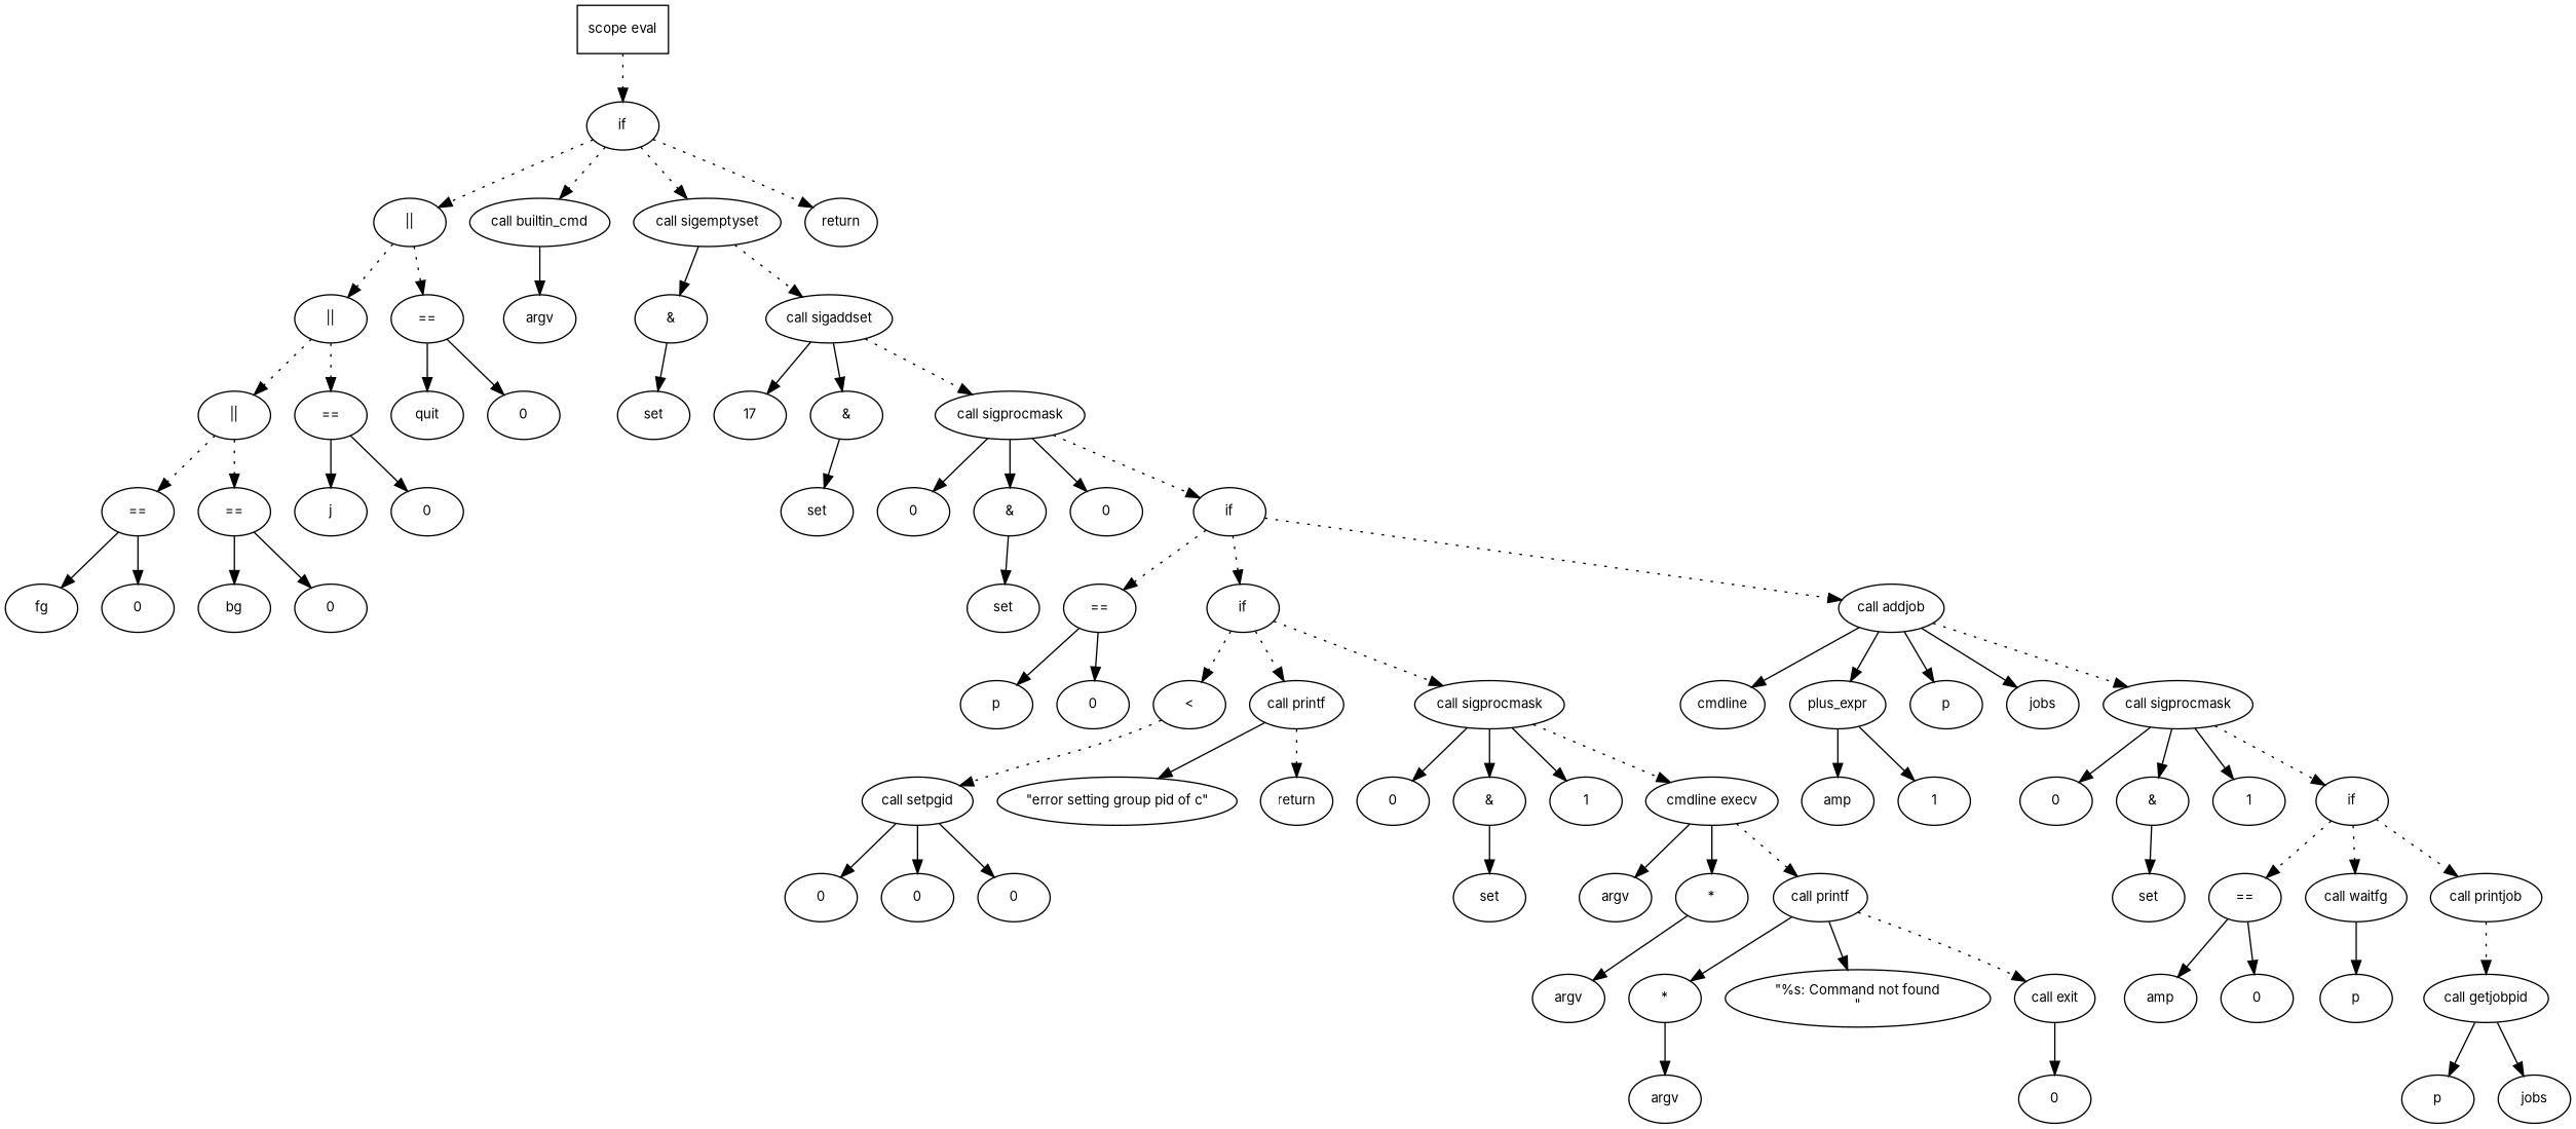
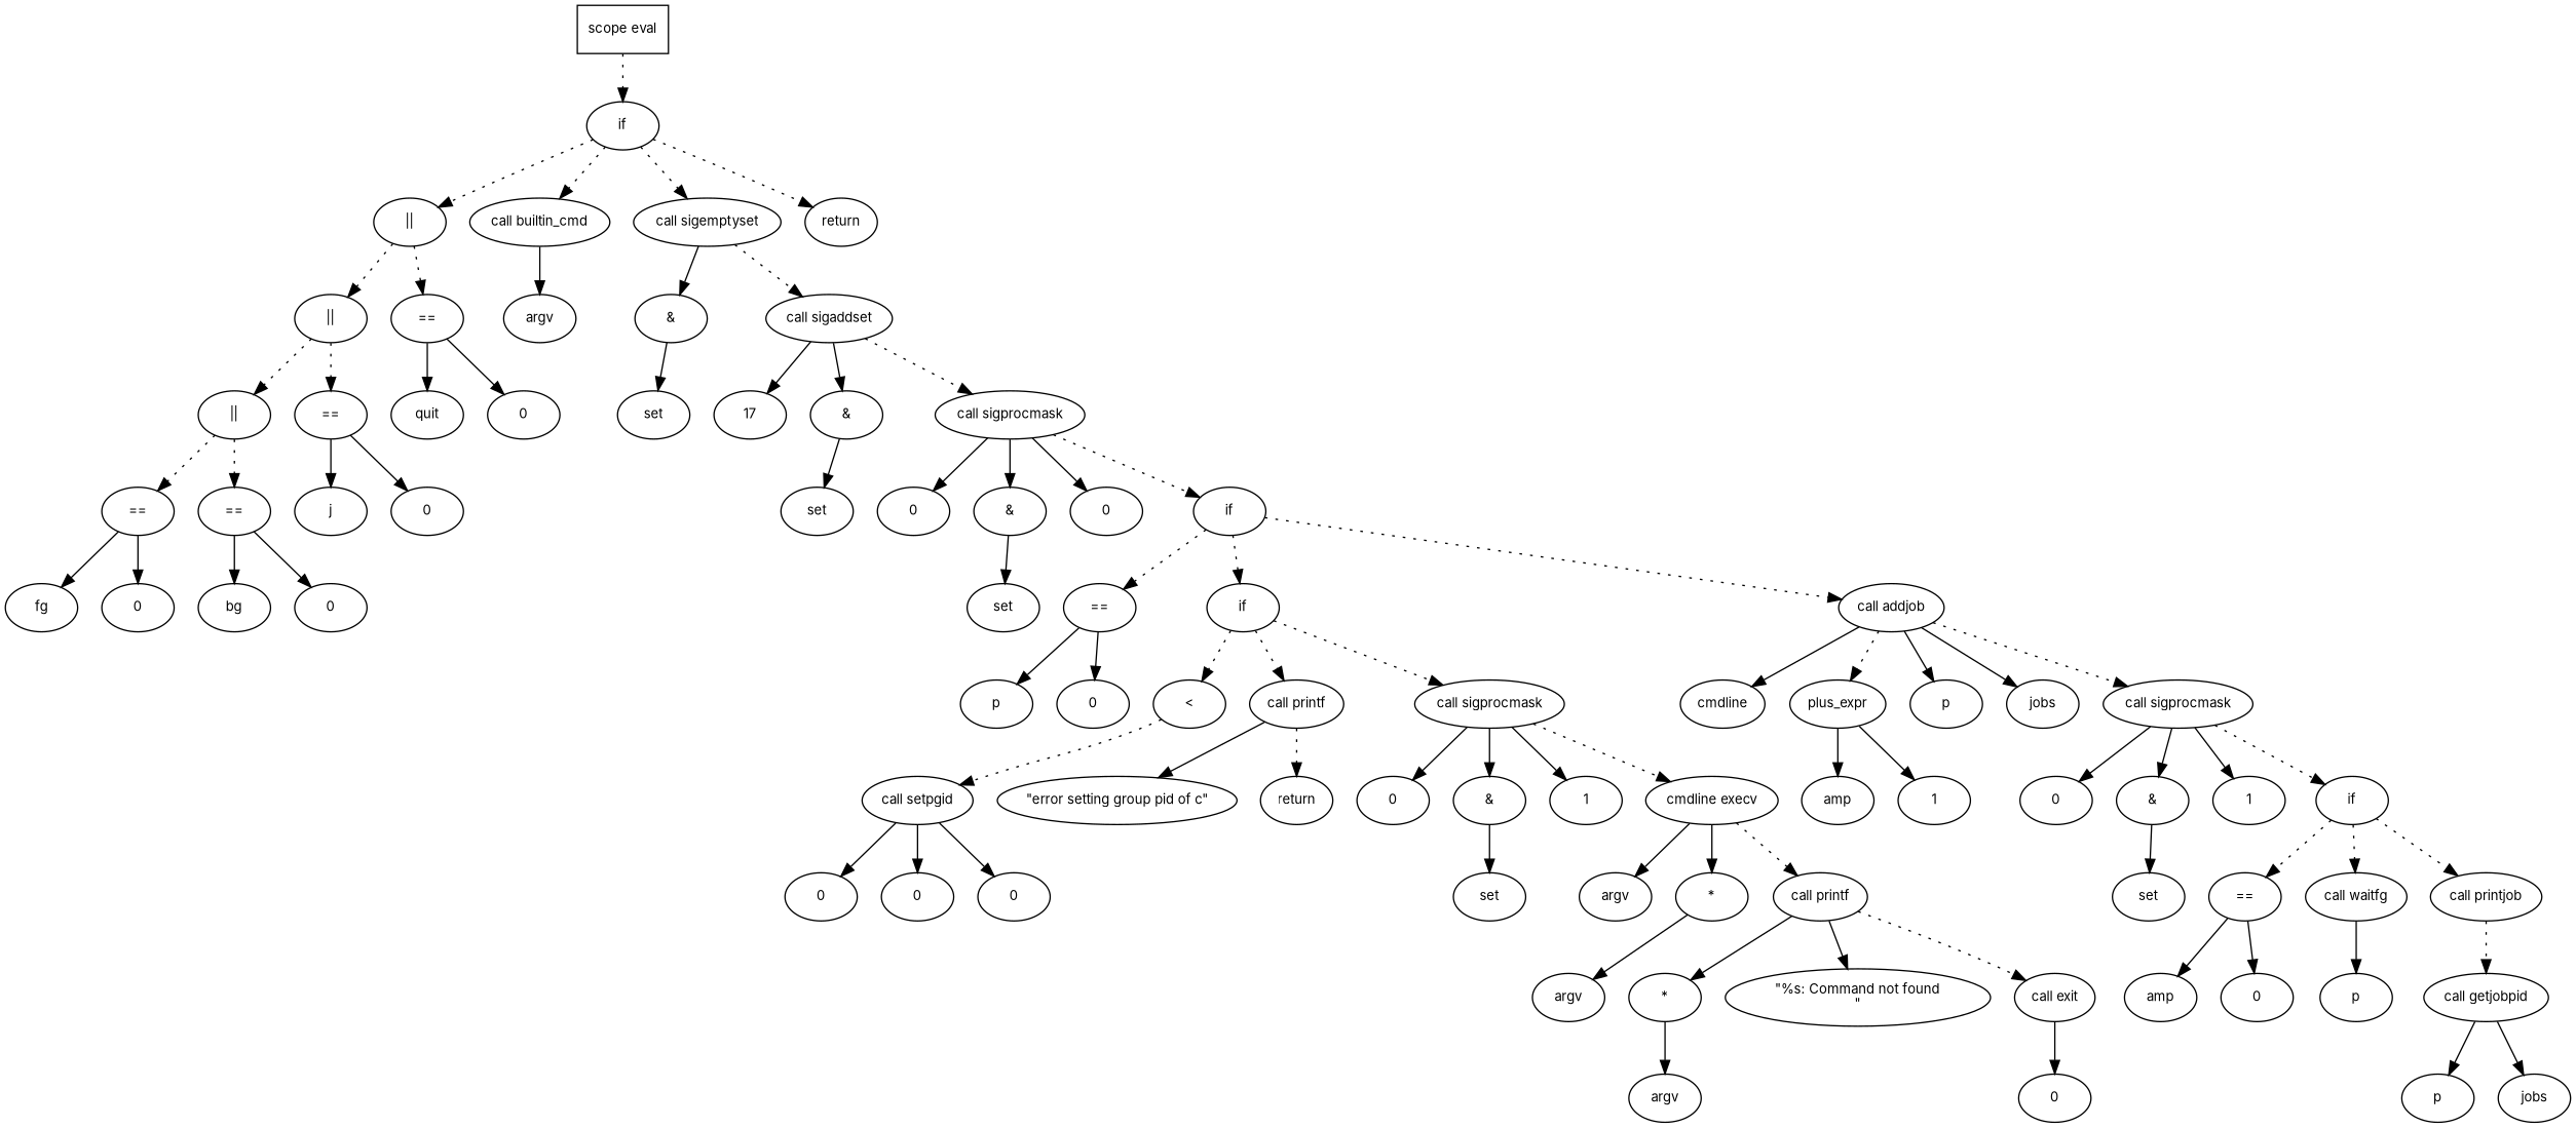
  digraph {
    fontname=Inter
    fontsize=10
    node [fontname=Inter fontsize=10 shape=ellipse]
    edge [fontname=Inter fontsize=10]
    n1 [label="scope eval" shape=box]
    n2 [label=if]
    n3 [label="||"]
    n4 [label="call builtin_cmd"]
    n5 [label="call sigemptyset"]
    n6 [label=return]
    n7 [label="||"]
    n8 [label="=="]
    n9 [label=argv]
    n10 [label="&"]
    n11 [label="call sigaddset"]
    n12 [label="||"]
    n13 [label="=="]
    n14 [label=quit]
    n15 [label=0]
    n16 [label="=="]
    n17 [label="=="]
    n18 [label=j]
    n19 [label=0]
    n20 [label=fg]
    n21 [label=0]
    n22 [label=bg]
    n23 [label=0]
    n24 [label=set]
    n25 [label=17]
    n26 [label="&"]
    n27 [label="call sigprocmask"]
    n28 [label=set]
    n29 [label=0]
    n30 [label="&"]
    n31 [label=0]
    n32 [label=if]
    n33 [label=set]
    n34 [label="=="]
    n35 [label=if]
    n36 [label="call addjob"]
    n37 [label=p]
    n38 [label=0]
    n39 [label="<"]
    n40 [label="call printf"]
    n41 [label="call sigprocmask"]
    n42 [label=cmdline]
    n43 [label=plus_expr]
    n44 [label=p]
    n45 [label=jobs]
    n46 [label="call sigprocmask"]
    n47 [label="call setpgid"]
    n48 [label="\"error setting group pid of c\""]
    n49 [label=return]
    n50 [label=0]
    n51 [label="&"]
    n52 [label=1]
    n53 [label="cmdline execv"]
    n54 [label=0]
    n55 [label=0]
    n56 [label=0]
    n57 [label=set]
    n58 [label=argv]
    n59 [label="*"]
    n60 [label="call printf"]
    n61 [label=argv]
    n62 [label="*"]
    n63 [label="\"%s: Command not found\n\""]
    n64 [label="call exit"]
    n65 [label=argv]
    n66 [label=0]
    n67 [label=amp]
    n68 [label=1]
    n69 [label=0]
    n70 [label="&"]
    n71 [label=1]
    n72 [label=if]
    n73 [label=set]
    n74 [label="=="]
    n75 [label="call waitfg"]
    n76 [label="call printjob"]
    n77 [label=amp]
    n78 [label=0]
    n79 [label=p]
    n80 [label="call getjobpid"]
    n81 [label=p]
    n82 [label=jobs]
    n1 -> n2 [style=dotted]
    n2 -> n3 [style=dotted]
    n2 -> n4 [style=dotted]
    n2 -> n5 [style=dotted]
    n2 -> n6 [style=dotted]
    n3 -> n7 [style=dotted]
    n3 -> n8 [style=dotted]
    n4 -> n9
    n5 -> n10
    n5 -> n11 [style=dotted]
    n7 -> n12 [style=dotted]
    n7 -> n13 [style=dotted]
    n8 -> n14
    n8 -> n15
    n10 -> n24
    n11 -> n25
    n11 -> n26
    n11 -> n27 [style=dotted]
    n12 -> n16 [style=dotted]
    n12 -> n17 [style=dotted]
    n13 -> n18
    n13 -> n19
    n16 -> n20
    n16 -> n21
    n17 -> n22
    n17 -> n23
    n26 -> n28
    n27 -> n29
    n27 -> n30
    n27 -> n31
    n27 -> n32 [style=dotted]
    n30 -> n33
    n32 -> n34 [style=dotted]
    n32 -> n35 [style=dotted]
    n32 -> n36 [style=dotted]
    n34 -> n37
    n34 -> n38
    n35 -> n39 [style=dotted]
    n35 -> n40 [style=dotted]
    n35 -> n41 [style=dotted]
    n36 -> n42
-   n36 -> n43 [style=solid]
+   n36 -> n43 [style=dotted]
    n36 -> n44
    n36 -> n45
    n36 -> n46 [style=dotted]
    n39 -> n47 [style=dotted]
    n40 -> n48
    n40 -> n49 [style=dotted]
    n41 -> n50
    n41 -> n51
    n41 -> n52
    n41 -> n53 [style=dotted]
    n43 -> n67
    n43 -> n68
    n46 -> n69
    n46 -> n70
    n46 -> n71
    n46 -> n72 [style=dotted]
    n47 -> n54
    n47 -> n55
    n47 -> n56
    n51 -> n57
    n53 -> n58
    n53 -> n59
    n53 -> n60 [style=dotted]
    n59 -> n61
    n60 -> n62
    n60 -> n63
    n60 -> n64 [style=dotted]
    n62 -> n65
    n64 -> n66
    n70 -> n73
    n72 -> n74 [style=dotted]
    n72 -> n75 [style=dotted]
    n72 -> n76 [style=dotted]
    n74 -> n77
    n74 -> n78
    n75 -> n79
    n76 -> n80 [style=dotted]
    n80 -> n81
    n80 -> n82
  }
